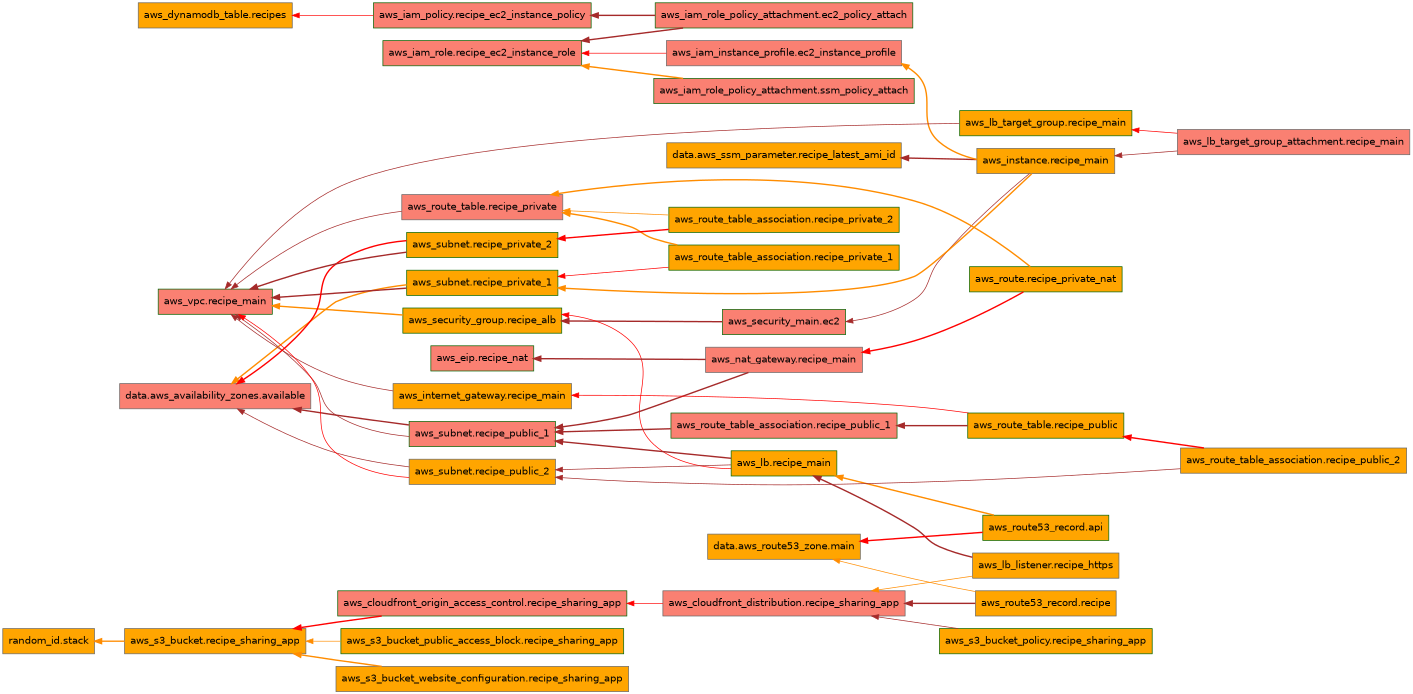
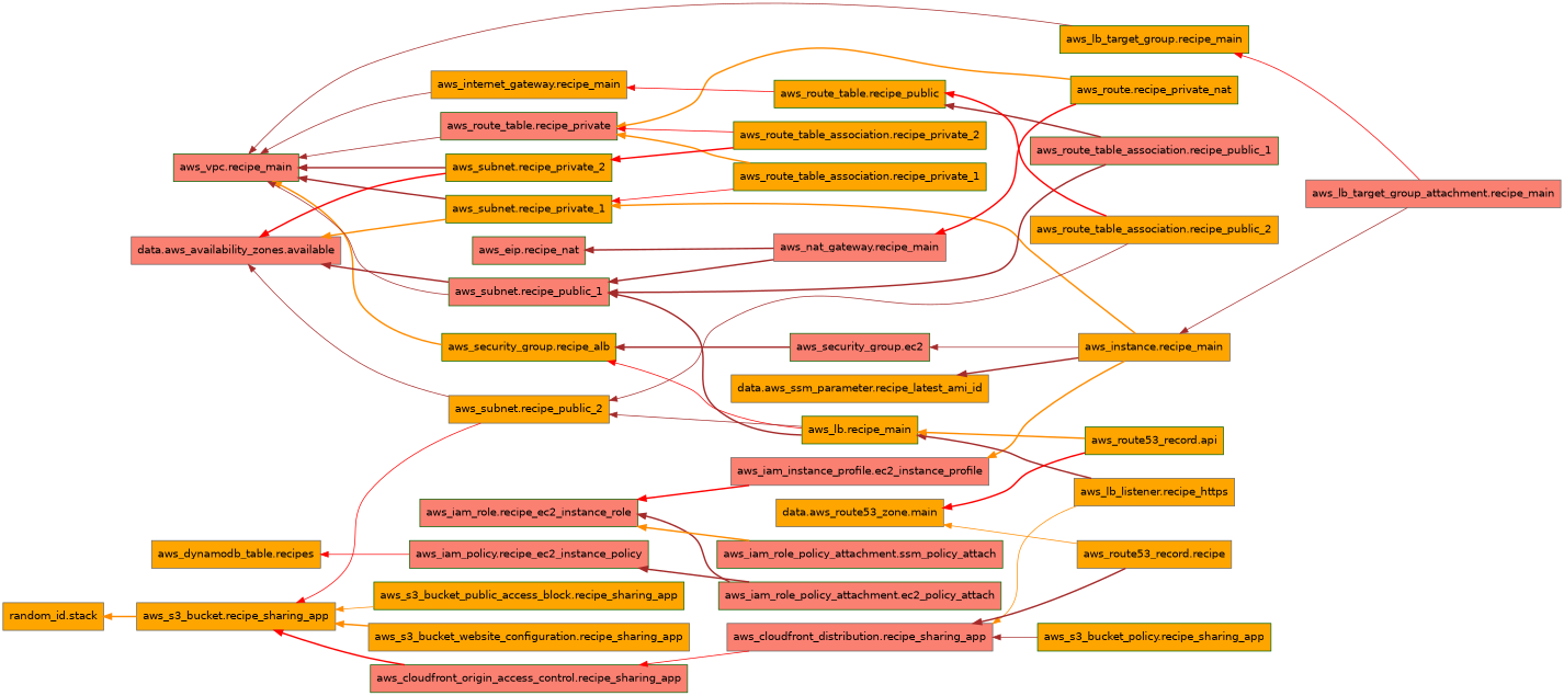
  digraph {
    fontname="DejaVu Sans"
    rankdir=RL
    node [color=darkgreen fillcolor=orange fontname="DejaVu Sans" shape=rect style=filled]
    edge [color=brown fontname="DejaVu Sans" style=bold]
    n1 [color=gray40 fillcolor=salmon label="data.aws_availability_zones.available"]
    n2 [color=gray40 label="data.aws_route53_zone.main"]
    n3 [color=gray40 label="data.aws_ssm_parameter.recipe_latest_ami_id"]
    n4 [color=gray40 fillcolor=salmon label="aws_cloudfront_distribution.recipe_sharing_app"]
    n5 [fillcolor=salmon label="aws_cloudfront_origin_access_control.recipe_sharing_app"]
    n6 [color=gray40 label="aws_s3_bucket.recipe_sharing_app"]
    n7 [color=gray40 label="random_id.stack"]
    n8 [color=gray40 label="aws_dynamodb_table.recipes"]
    n9 [fillcolor=salmon label="aws_eip.recipe_nat"]
    n10 [color=gray40 fillcolor=salmon label="aws_iam_instance_profile.ec2_instance_profile"]
    n11 [fillcolor=salmon label="aws_iam_role.recipe_ec2_instance_role"]
    n12 [fillcolor=salmon label="aws_iam_policy.recipe_ec2_instance_policy"]
    n13 [fillcolor=salmon label="aws_iam_role_policy_attachment.ec2_policy_attach"]
    n14 [fillcolor=salmon label="aws_iam_role_policy_attachment.ssm_policy_attach"]
    n15 [color=gray40 label="aws_instance.recipe_main"]
-   n16 [fillcolor=salmon label="aws_security_main.ec2"]
+   n16 [fillcolor=salmon label="aws_security_group.ec2"]
    n17 [label="aws_subnet.recipe_private_1"]
    n18 [label="aws_security_group.recipe_alb"]
    n19 [fillcolor=salmon label="aws_vpc.recipe_main"]
    n20 [color=gray40 label="aws_internet_gateway.recipe_main"]
    n21 [label="aws_lb.recipe_main"]
    n22 [fillcolor=salmon label="aws_subnet.recipe_public_1"]
    n23 [color=gray40 label="aws_subnet.recipe_public_2"]
    n24 [color=gray40 label="aws_lb_listener.recipe_https"]
    n25 [label="aws_lb_target_group.recipe_main"]
    n26 [color=gray40 fillcolor=salmon label="aws_lb_target_group_attachment.recipe_main"]
    n27 [color=gray40 fillcolor=salmon label="aws_nat_gateway.recipe_main"]
    n28 [label="aws_route.recipe_private_nat"]
-   n29 [color=gray40 fillcolor=salmon label="aws_route_table.recipe_private"]
+   n29 [fillcolor=salmon label="aws_route_table.recipe_private"]
    n30 [label="aws_route53_record.api"]
    n31 [color=gray40 label="aws_route53_record.recipe"]
    n32 [label="aws_route_table.recipe_public"]
    n33 [label="aws_route_table_association.recipe_private_1"]
    n34 [label="aws_route_table_association.recipe_private_2"]
    n35 [label="aws_subnet.recipe_private_2"]
    n36 [fillcolor=salmon label="aws_route_table_association.recipe_public_1"]
    n37 [color=gray40 label="aws_route_table_association.recipe_public_2"]
    n38 [label="aws_s3_bucket_policy.recipe_sharing_app"]
    n39 [label="aws_s3_bucket_public_access_block.recipe_sharing_app"]
    n40 [color=gray40 label="aws_s3_bucket_website_configuration.recipe_sharing_app"]
    n4 -> n5 [color=red style=solid]
    n5 -> n6 [color=red]
    n6 -> n7 [color=darkorange]
-   n10 -> n11 [color=red style=solid]
+   n10 -> n11 [color=red]
    n12 -> n8 [color=red style=solid]
    n13 -> n11
    n13 -> n12
    n14 -> n11 [color=darkorange]
    n15 -> n3
    n15 -> n10 [color=darkorange]
    n15 -> n16 [style=solid]
    n15 -> n17 [color=darkorange]
    n16 -> n18
    n17 -> n1 [color=darkorange]
    n17 -> n19
    n18 -> n19 [color=darkorange]
    n20 -> n19 [style=solid]
    n21 -> n18 [color=red style=solid]
    n21 -> n22
    n21 -> n23 [style=solid]
    n22 -> n1
    n22 -> n19 [style=solid]
    n23 -> n1 [style=solid]
-   n23 -> n19 [color=red style=solid]
+   n23 -> n6 [color=red style=solid]
    n24 -> n4 [color=darkorange style=solid]
    n24 -> n21
    n25 -> n19 [style=solid]
    n26 -> n15 [style=solid]
    n26 -> n25 [color=red style=solid]
    n27 -> n9
    n27 -> n22
    n28 -> n27 [color=red]
    n28 -> n29 [color=darkorange]
    n29 -> n19 [style=solid]
    n30 -> n2 [color=red]
    n30 -> n21 [color=darkorange]
    n31 -> n2 [color=darkorange style=solid]
    n31 -> n4
    n32 -> n20 [color=red style=solid]
    n33 -> n17 [color=red style=solid]
    n33 -> n29 [color=darkorange]
-   n34 -> n29 [color=darkorange style=solid]
+   n34 -> n29 [color=red style=solid]
    n34 -> n35 [color=red]
    n35 -> n1 [color=red]
    n35 -> n19
    n36 -> n22
-   n32 -> n36
+   n36 -> n32
    n37 -> n23 [style=solid]
    n37 -> n32 [color=red]
    n38 -> n4 [style=solid]
    n39 -> n6 [color=darkorange style=solid]
    n40 -> n6 [color=darkorange]
  }
